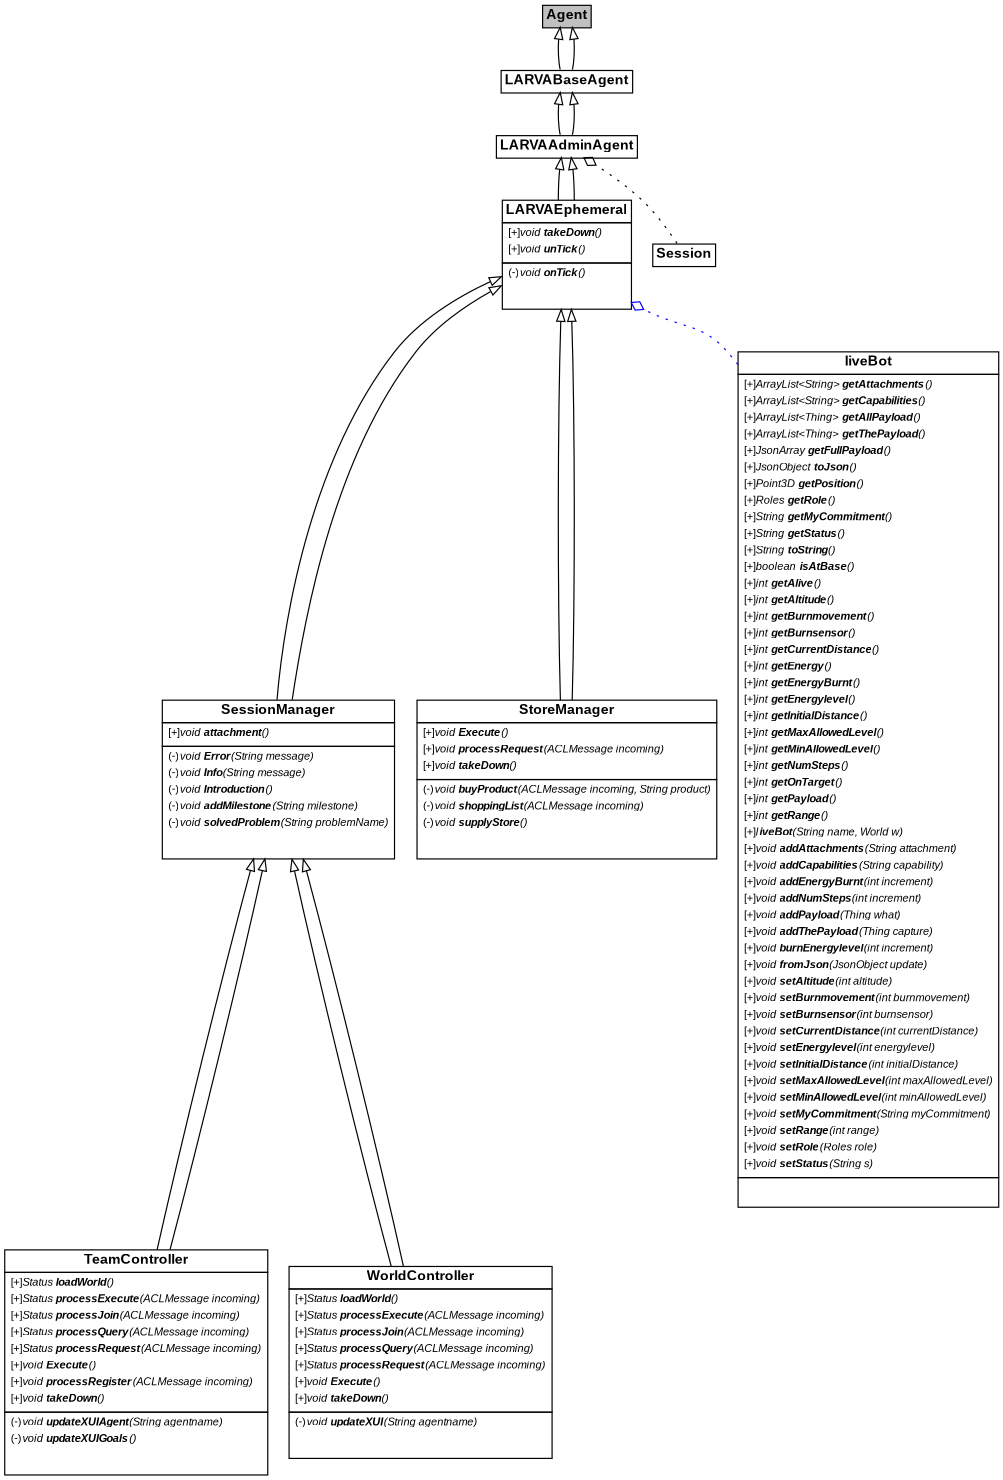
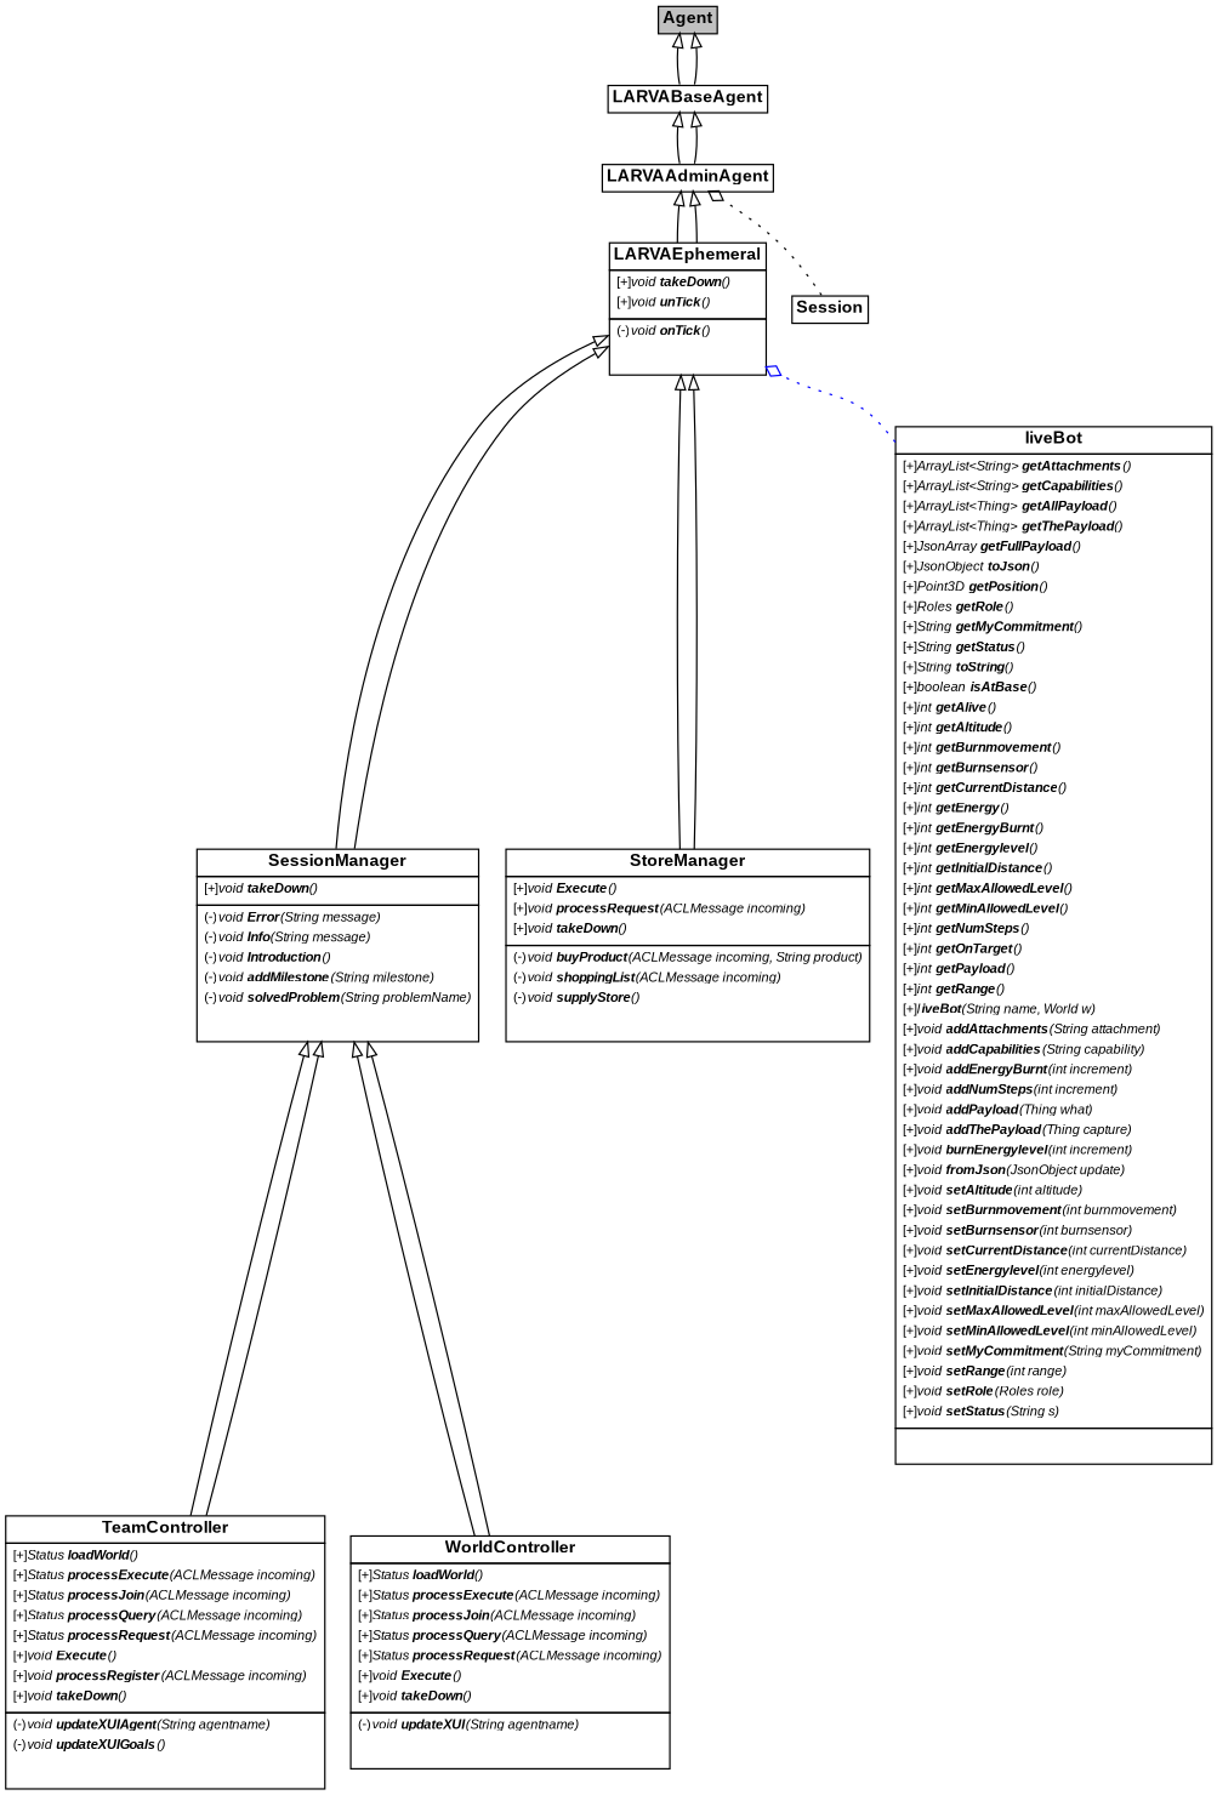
  digraph {
    fontname=Lato
    rankdir=BT
    node [fontname=Lato shape=plain]
    edge [arrowhead=onormal color=black fontname=Lato penwidth=1]
    n1 [label=<<table border="0" cellborder="1" cellspacing="0"><tr><td bgcolor="white"><FONT face="Arial" POINT-SIZE="12"><b>LARVAAdminAgent</b></FONT></td></tr> </table>>]
    n2 [label=<<table border="0" cellborder="1" cellspacing="0"><tr><td bgcolor="white"><FONT face="Arial" POINT-SIZE="12"><b>LARVABaseAgent</b></FONT></td></tr> </table>>]
    n3 [label=<<table border="0" cellborder="1" cellspacing="0"><tr><td bgcolor="gray"><FONT face="Arial" POINT-SIZE="12"><b>Agent</b></FONT></td></tr> </table>>]
    n4 [label=<<table border="0" cellborder="1" cellspacing="0"><tr><td bgcolor="white"><FONT face="Arial" POINT-SIZE="12"><b>LARVAEphemeral</b></FONT></td></tr> <tr><td><table border="0" cellborder="0" cellspacing="0"><tr><td align="left"><FONT face="Arial" POINT-SIZE= "9">[+]<i>void <b>takeDown</b>()</i></FONT></td></tr> <tr><td align="left"><FONT face="Arial" POINT-SIZE= "9">[+]<i>void <b>unTick</b>()</i></FONT></td></tr> </table></td></tr> <tr><td><table border="0" cellborder="0" cellspacing="0"><tr><td align="left"><FONT face="Arial" POINT-SIZE= "9">(-)<i>void <b>onTick</b>()</i></FONT></td></tr> <tr><td> </td></tr></table></td></tr> </table>>]
-   n5 [label=<<table border="0" cellborder="1" cellspacing="0"><tr><td bgcolor="white"><FONT face="Arial" POINT-SIZE="12"><b>SessionManager</b></FONT></td></tr> <tr><td><table border="0" cellborder="0" cellspacing="0"><tr><td align="left"><FONT face="Arial" POINT-SIZE= "9">[+]<i>void <b>attachment</b>()</i></FONT></td></tr> </table></td></tr> <tr><td><table border="0" cellborder="0" cellspacing="0"><tr><td align="left"><FONT face="Arial" POINT-SIZE= "9">(-)<i>void <b>Error</b>(String message)</i></FONT></td></tr> <tr><td align="left"><FONT face="Arial" POINT-SIZE= "9">(-)<i>void <b>Info</b>(String message)</i></FONT></td></tr> <tr><td align="left"><FONT face="Arial" POINT-SIZE= "9">(-)<i>void <b>Introduction</b>()</i></FONT></td></tr> <tr><td align="left"><FONT face="Arial" POINT-SIZE= "9">(-)<i>void <b>addMilestone</b>(String milestone)</i></FONT></td></tr> <tr><td align="left"><FONT face="Arial" POINT-SIZE= "9">(-)<i>void <b>solvedProblem</b>(String problemName)</i></FONT></td></tr> <tr><td> </td></tr></table></td></tr> </table>>]
+   n5 [label=<<table border="0" cellborder="1" cellspacing="0"><tr><td bgcolor="white"><FONT face="Arial" POINT-SIZE="12"><b>SessionManager</b></FONT></td></tr> <tr><td><table border="0" cellborder="0" cellspacing="0"><tr><td align="left"><FONT face="Arial" POINT-SIZE= "9">[+]<i>void <b>takeDown</b>()</i></FONT></td></tr> </table></td></tr> <tr><td><table border="0" cellborder="0" cellspacing="0"><tr><td align="left"><FONT face="Arial" POINT-SIZE= "9">(-)<i>void <b>Error</b>(String message)</i></FONT></td></tr> <tr><td align="left"><FONT face="Arial" POINT-SIZE= "9">(-)<i>void <b>Info</b>(String message)</i></FONT></td></tr> <tr><td align="left"><FONT face="Arial" POINT-SIZE= "9">(-)<i>void <b>Introduction</b>()</i></FONT></td></tr> <tr><td align="left"><FONT face="Arial" POINT-SIZE= "9">(-)<i>void <b>addMilestone</b>(String milestone)</i></FONT></td></tr> <tr><td align="left"><FONT face="Arial" POINT-SIZE= "9">(-)<i>void <b>solvedProblem</b>(String problemName)</i></FONT></td></tr> <tr><td> </td></tr></table></td></tr> </table>>]
    n6 [label=<<table border="0" cellborder="1" cellspacing="0"><tr><td bgcolor="white"><FONT face="Arial" POINT-SIZE="12"><b>StoreManager</b></FONT></td></tr> <tr><td><table border="0" cellborder="0" cellspacing="0"><tr><td align="left"><FONT face="Arial" POINT-SIZE= "9">[+]<i>void <b>Execute</b>()</i></FONT></td></tr> <tr><td align="left"><FONT face="Arial" POINT-SIZE= "9">[+]<i>void <b>processRequest</b>(ACLMessage incoming)</i></FONT></td></tr> <tr><td align="left"><FONT face="Arial" POINT-SIZE= "9">[+]<i>void <b>takeDown</b>()</i></FONT></td></tr> </table></td></tr> <tr><td><table border="0" cellborder="0" cellspacing="0"><tr><td align="left"><FONT face="Arial" POINT-SIZE= "9">(-)<i>void <b>buyProduct</b>(ACLMessage incoming, String product)</i></FONT></td></tr> <tr><td align="left"><FONT face="Arial" POINT-SIZE= "9">(-)<i>void <b>shoppingList</b>(ACLMessage incoming)</i></FONT></td></tr> <tr><td align="left"><FONT face="Arial" POINT-SIZE= "9">(-)<i>void <b>supplyStore</b>()</i></FONT></td></tr> <tr><td> </td></tr></table></td></tr> </table>>]
    n7 [label=<<table border="0" cellborder="1" cellspacing="0"><tr><td bgcolor="white"><FONT face="Arial" POINT-SIZE="12"><b>TeamController</b></FONT></td></tr> <tr><td><table border="0" cellborder="0" cellspacing="0"><tr><td align="left"><FONT face="Arial" POINT-SIZE= "9">[+]<i>Status <b>loadWorld</b>()</i></FONT></td></tr> <tr><td align="left"><FONT face="Arial" POINT-SIZE= "9">[+]<i>Status <b>processExecute</b>(ACLMessage incoming)</i></FONT></td></tr> <tr><td align="left"><FONT face="Arial" POINT-SIZE= "9">[+]<i>Status <b>processJoin</b>(ACLMessage incoming)</i></FONT></td></tr> <tr><td align="left"><FONT face="Arial" POINT-SIZE= "9">[+]<i>Status <b>processQuery</b>(ACLMessage incoming)</i></FONT></td></tr> <tr><td align="left"><FONT face="Arial" POINT-SIZE= "9">[+]<i>Status <b>processRequest</b>(ACLMessage incoming)</i></FONT></td></tr> <tr><td align="left"><FONT face="Arial" POINT-SIZE= "9">[+]<i>void <b>Execute</b>()</i></FONT></td></tr> <tr><td align="left"><FONT face="Arial" POINT-SIZE= "9">[+]<i>void <b>processRegister</b>(ACLMessage incoming)</i></FONT></td></tr> <tr><td align="left"><FONT face="Arial" POINT-SIZE= "9">[+]<i>void <b>takeDown</b>()</i></FONT></td></tr> </table></td></tr> <tr><td><table border="0" cellborder="0" cellspacing="0"><tr><td align="left"><FONT face="Arial" POINT-SIZE= "9">(-)<i>void <b>updateXUIAgent</b>(String agentname)</i></FONT></td></tr> <tr><td align="left"><FONT face="Arial" POINT-SIZE= "9">(-)<i>void <b>updateXUIGoals</b>()</i></FONT></td></tr> <tr><td> </td></tr></table></td></tr> </table>>]
    n8 [label=<<table border="0" cellborder="1" cellspacing="0"><tr><td bgcolor="white"><FONT face="Arial" POINT-SIZE="12"><b>WorldController</b></FONT></td></tr> <tr><td><table border="0" cellborder="0" cellspacing="0"><tr><td align="left"><FONT face="Arial" POINT-SIZE= "9">[+]<i>Status <b>loadWorld</b>()</i></FONT></td></tr> <tr><td align="left"><FONT face="Arial" POINT-SIZE= "9">[+]<i>Status <b>processExecute</b>(ACLMessage incoming)</i></FONT></td></tr> <tr><td align="left"><FONT face="Arial" POINT-SIZE= "9">[+]<i>Status <b>processJoin</b>(ACLMessage incoming)</i></FONT></td></tr> <tr><td align="left"><FONT face="Arial" POINT-SIZE= "9">[+]<i>Status <b>processQuery</b>(ACLMessage incoming)</i></FONT></td></tr> <tr><td align="left"><FONT face="Arial" POINT-SIZE= "9">[+]<i>Status <b>processRequest</b>(ACLMessage incoming)</i></FONT></td></tr> <tr><td align="left"><FONT face="Arial" POINT-SIZE= "9">[+]<i>void <b>Execute</b>()</i></FONT></td></tr> <tr><td align="left"><FONT face="Arial" POINT-SIZE= "9">[+]<i>void <b>takeDown</b>()</i></FONT></td></tr> </table></td></tr> <tr><td><table border="0" cellborder="0" cellspacing="0"><tr><td align="left"><FONT face="Arial" POINT-SIZE= "9">(-)<i>void <b>updateXUI</b>(String agentname)</i></FONT></td></tr> <tr><td> </td></tr></table></td></tr> </table>>]
    n9 [label=<<table border="0" cellborder="1" cellspacing="0"><tr><td bgcolor="white"><FONT face="Arial" POINT-SIZE="12"><b>Session</b></FONT></td></tr> </table>>]
    n10 [label=<<table border="0" cellborder="1" cellspacing="0"><tr><td bgcolor="white"><FONT face="Arial" POINT-SIZE="12"><b>liveBot</b></FONT></td></tr> <tr><td><table border="0" cellborder="0" cellspacing="0"><tr><td align="left"><FONT face="Arial" POINT-SIZE= "9">[+]<i>ArrayList&lt;String&gt; <b>getAttachments</b>()</i></FONT></td></tr> <tr><td align="left"><FONT face="Arial" POINT-SIZE= "9">[+]<i>ArrayList&lt;String&gt; <b>getCapabilities</b>()</i></FONT></td></tr> <tr><td align="left"><FONT face="Arial" POINT-SIZE= "9">[+]<i>ArrayList&lt;Thing&gt; <b>getAllPayload</b>()</i></FONT></td></tr> <tr><td align="left"><FONT face="Arial" POINT-SIZE= "9">[+]<i>ArrayList&lt;Thing&gt; <b>getThePayload</b>()</i></FONT></td></tr> <tr><td align="left"><FONT face="Arial" POINT-SIZE= "9">[+]<i>JsonArray <b>getFullPayload</b>()</i></FONT></td></tr> <tr><td align="left"><FONT face="Arial" POINT-SIZE= "9">[+]<i>JsonObject <b>toJson</b>()</i></FONT></td></tr> <tr><td align="left"><FONT face="Arial" POINT-SIZE= "9">[+]<i>Point3D <b>getPosition</b>()</i></FONT></td></tr> <tr><td align="left"><FONT face="Arial" POINT-SIZE= "9">[+]<i>Roles <b>getRole</b>()</i></FONT></td></tr> <tr><td align="left"><FONT face="Arial" POINT-SIZE= "9">[+]<i>String <b>getMyCommitment</b>()</i></FONT></td></tr> <tr><td align="left"><FONT face="Arial" POINT-SIZE= "9">[+]<i>String <b>getStatus</b>()</i></FONT></td></tr> <tr><td align="left"><FONT face="Arial" POINT-SIZE= "9">[+]<i>String <b>toString</b>()</i></FONT></td></tr> <tr><td align="left"><FONT face="Arial" POINT-SIZE= "9">[+]<i>boolean <b>isAtBase</b>()</i></FONT></td></tr> <tr><td align="left"><FONT face="Arial" POINT-SIZE= "9">[+]<i>int <b>getAlive</b>()</i></FONT></td></tr> <tr><td align="left"><FONT face="Arial" POINT-SIZE= "9">[+]<i>int <b>getAltitude</b>()</i></FONT></td></tr> <tr><td align="left"><FONT face="Arial" POINT-SIZE= "9">[+]<i>int <b>getBurnmovement</b>()</i></FONT></td></tr> <tr><td align="left"><FONT face="Arial" POINT-SIZE= "9">[+]<i>int <b>getBurnsensor</b>()</i></FONT></td></tr> <tr><td align="left"><FONT face="Arial" POINT-SIZE= "9">[+]<i>int <b>getCurrentDistance</b>()</i></FONT></td></tr> <tr><td align="left"><FONT face="Arial" POINT-SIZE= "9">[+]<i>int <b>getEnergy</b>()</i></FONT></td></tr> <tr><td align="left"><FONT face="Arial" POINT-SIZE= "9">[+]<i>int <b>getEnergyBurnt</b>()</i></FONT></td></tr> <tr><td align="left"><FONT face="Arial" POINT-SIZE= "9">[+]<i>int <b>getEnergylevel</b>()</i></FONT></td></tr> <tr><td align="left"><FONT face="Arial" POINT-SIZE= "9">[+]<i>int <b>getInitialDistance</b>()</i></FONT></td></tr> <tr><td align="left"><FONT face="Arial" POINT-SIZE= "9">[+]<i>int <b>getMaxAllowedLevel</b>()</i></FONT></td></tr> <tr><td align="left"><FONT face="Arial" POINT-SIZE= "9">[+]<i>int <b>getMinAllowedLevel</b>()</i></FONT></td></tr> <tr><td align="left"><FONT face="Arial" POINT-SIZE= "9">[+]<i>int <b>getNumSteps</b>()</i></FONT></td></tr> <tr><td align="left"><FONT face="Arial" POINT-SIZE= "9">[+]<i>int <b>getOnTarget</b>()</i></FONT></td></tr> <tr><td align="left"><FONT face="Arial" POINT-SIZE= "9">[+]<i>int <b>getPayload</b>()</i></FONT></td></tr> <tr><td align="left"><FONT face="Arial" POINT-SIZE= "9">[+]<i>int <b>getRange</b>()</i></FONT></td></tr> <tr><td align="left"><FONT face="Arial" POINT-SIZE= "9">[+]<i>l<b>iveBot</b>(String name, World w)</i></FONT></td></tr> <tr><td align="left"><FONT face="Arial" POINT-SIZE= "9">[+]<i>void <b>addAttachments</b>(String attachment)</i></FONT></td></tr> <tr><td align="left"><FONT face="Arial" POINT-SIZE= "9">[+]<i>void <b>addCapabilities</b>(String capability)</i></FONT></td></tr> <tr><td align="left"><FONT face="Arial" POINT-SIZE= "9">[+]<i>void <b>addEnergyBurnt</b>(int increment)</i></FONT></td></tr> <tr><td align="left"><FONT face="Arial" POINT-SIZE= "9">[+]<i>void <b>addNumSteps</b>(int increment)</i></FONT></td></tr> <tr><td align="left"><FONT face="Arial" POINT-SIZE= "9">[+]<i>void <b>addPayload</b>(Thing what)</i></FONT></td></tr> <tr><td align="left"><FONT face="Arial" POINT-SIZE= "9">[+]<i>void <b>addThePayload</b>(Thing capture)</i></FONT></td></tr> <tr><td align="left"><FONT face="Arial" POINT-SIZE= "9">[+]<i>void <b>burnEnergylevel</b>(int increment)</i></FONT></td></tr> <tr><td align="left"><FONT face="Arial" POINT-SIZE= "9">[+]<i>void <b>fromJson</b>(JsonObject update)</i></FONT></td></tr> <tr><td align="left"><FONT face="Arial" POINT-SIZE= "9">[+]<i>void <b>setAltitude</b>(int altitude)</i></FONT></td></tr> <tr><td align="left"><FONT face="Arial" POINT-SIZE= "9">[+]<i>void <b>setBurnmovement</b>(int burnmovement)</i></FONT></td></tr> <tr><td align="left"><FONT face="Arial" POINT-SIZE= "9">[+]<i>void <b>setBurnsensor</b>(int burnsensor)</i></FONT></td></tr> <tr><td align="left"><FONT face="Arial" POINT-SIZE= "9">[+]<i>void <b>setCurrentDistance</b>(int currentDistance)</i></FONT></td></tr> <tr><td align="left"><FONT face="Arial" POINT-SIZE= "9">[+]<i>void <b>setEnergylevel</b>(int energylevel)</i></FONT></td></tr> <tr><td align="left"><FONT face="Arial" POINT-SIZE= "9">[+]<i>void <b>setInitialDistance</b>(int initialDistance)</i></FONT></td></tr> <tr><td align="left"><FONT face="Arial" POINT-SIZE= "9">[+]<i>void <b>setMaxAllowedLevel</b>(int maxAllowedLevel)</i></FONT></td></tr> <tr><td align="left"><FONT face="Arial" POINT-SIZE= "9">[+]<i>void <b>setMinAllowedLevel</b>(int minAllowedLevel)</i></FONT></td></tr> <tr><td align="left"><FONT face="Arial" POINT-SIZE= "9">[+]<i>void <b>setMyCommitment</b>(String myCommitment)</i></FONT></td></tr> <tr><td align="left"><FONT face="Arial" POINT-SIZE= "9">[+]<i>void <b>setRange</b>(int range)</i></FONT></td></tr> <tr><td align="left"><FONT face="Arial" POINT-SIZE= "9">[+]<i>void <b>setRole</b>(Roles role)</i></FONT></td></tr> <tr><td align="left"><FONT face="Arial" POINT-SIZE= "9">[+]<i>void <b>setStatus</b>(String s)</i></FONT></td></tr> </table></td></tr> <tr><td><table border="0" cellborder="0" cellspacing="0"><tr><td> </td></tr></table></td></tr> </table>>]
    n1 -> n2
    n1 -> n2
    n2 -> n3
    n2 -> n3
    n4 -> n1
    n4 -> n1
    n5 -> n4
    n5 -> n4
    n6 -> n4
    n6 -> n4
    n7 -> n5
    n7 -> n5
    n8 -> n5
    n8 -> n5
    n9 -> n1 [arrowhead=odiamond style=dotted]
    n10 -> n4 [arrowhead=odiamond color=blue style=dotted]
  }
